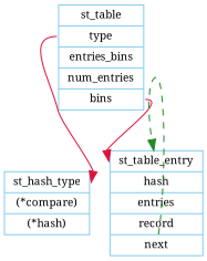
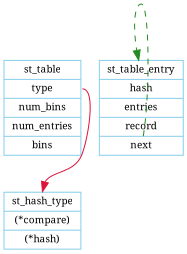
  digraph {
    fontname="Noto Serif"
    fontsize=10
    rankdir=TB
    node [color=skyblue fontname="Noto Serif" fontsize=10 shape=record]
    edge [color=crimson fontname="Noto Serif" fontsize=10 headport=head style=solid]
    n1 [label="{<head>st_hash_type|(*compare)|(*hash)}"]
    n2 [label="{<head>st_table_entry|hash|entries|record|<next>next}"]
-   n3 [label="{st_table|<type>type|entries_bins|num_entries|<bins>bins}"]
+   n3 [label="{st_table|<type>type|num_bins|num_entries|<bins>bins}"]
    n2 -> n2 [color=forestgreen style=dashed tailport=next]
    n3 -> n1 [tailport=type]
-   n3 -> n2 [tailport=bins]
  }
